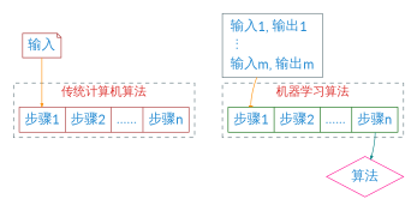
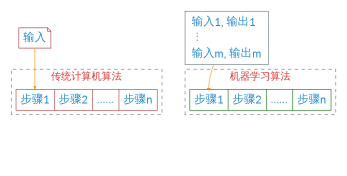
  digraph {
    fontname=Lato
    nodesep=0.8
    ranksep=0.5
    node [color=brown fontcolor="#268bd2" fontname=Lato fontsize=20 shape=record]
    edge [arrowhead=normal arrowsize=0.5 color=darkorange fontcolor="#268bd2" fontname=Lato fontsize=16 headport=s1]
    n1 [label="<s1>步骤1|步骤2| …… |<sn>步骤n"]
    "输入" [shape=note]
    n3 [color=darkgreen label="<s1>步骤1|步骤2| …… |<sn>步骤n"]
    n4 [color="#586e75" label=<<table border="0">                       <tr><td align="left">输入1, 输出1</td></tr>                       <tr><td align="left">⋮</td></tr>                       <tr><td align="left">输入m, 输出m</td></tr></table>>]
-   "算法" [color=deeppink shape=diamond]
    subgraph cluster_1 {
      color="#586e75"
      fontcolor="#dc322f"
      style=invis
      "输入"
      subgraph cluster_2 {
        color="#586e75"
        fontcolor="#dc322f"
        fontsize=18
        label="传统计算机算法"
        style=dashed
        n1
      }
    }
    subgraph cluster_3 {
      color="#586e75"
      fontcolor="#dc322f"
      style=invis
      n4
-     "算法"
      subgraph cluster_4 {
        color="#586e75"
        fontcolor="#dc322f"
        fontsize=18
        label="机器学习算法"
        style=dashed
        n3
      }
    }
    "输入" -> n1
-   n3 -> "算法" [color=teal tailport=sn headport=""]
    n4 -> n3 [arrowhead=tee]
  }
